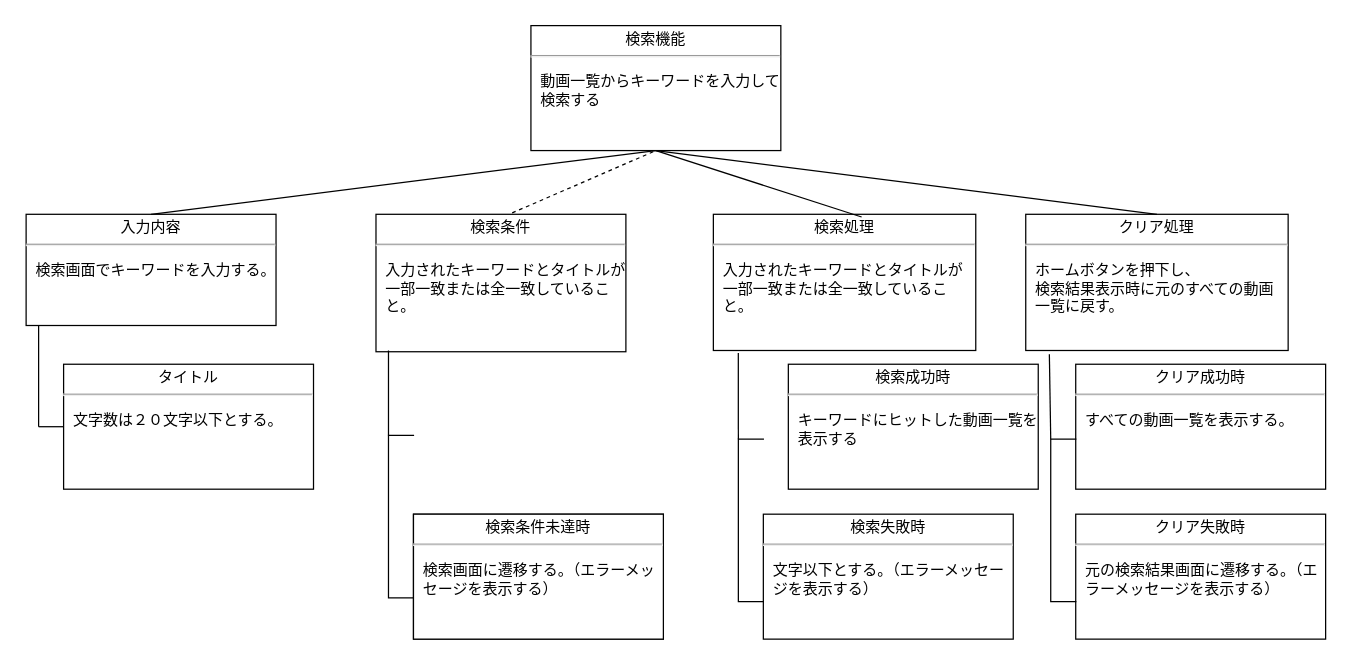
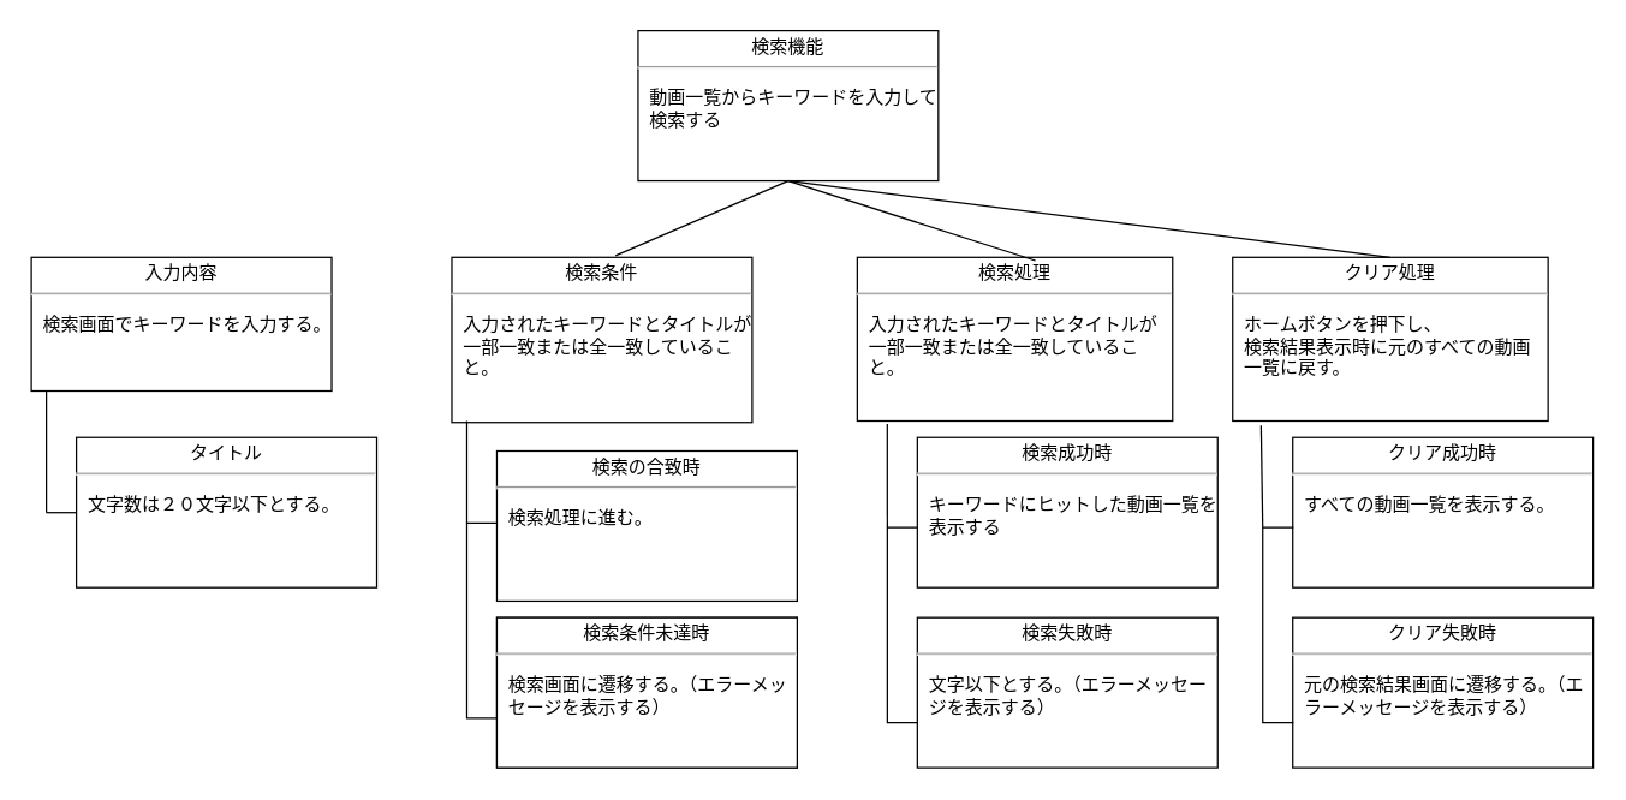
  <mxCell id="0" />
  <mxCell id="1" parent="0" />
  <mxCell id="2" value="&lt;p style=&quot;margin: 0px ; margin-top: 4px ; text-align: center&quot;&gt;検索機能&lt;/p&gt;&lt;hr&gt;&lt;p&gt;&lt;/p&gt;&lt;p style=&quot;margin: 0px ; margin-left: 8px ; text-align: left&quot;&gt;&lt;span&gt;動画一覧からキーワードを入力して検索する&lt;/span&gt;&lt;br&gt;&lt;/p&gt;&lt;p style=&quot;margin: 0px ; margin-left: 8px ; text-align: left&quot;&gt;&lt;br&gt;&lt;/p&gt;" style="shape=rect;overflow=fill;html=1;whiteSpace=wrap;align=center;" parent="1" vertex="1"><mxGeometry x="424" y="20" width="200" height="100" as="geometry" /></mxCell>
- <mxCell id="3" value="&lt;p style=&quot;margin: 0px ; margin-top: 4px ; text-align: center&quot;&gt;検索成功時&lt;/p&gt;&lt;hr&gt;&lt;p&gt;&lt;/p&gt;&lt;p style=&quot;margin: 0px ; margin-left: 8px ; text-align: left&quot;&gt;キーワードにヒットした動画一覧を表示する&lt;/p&gt;" style="shape=rect;overflow=fill;html=1;whiteSpace=wrap;align=center;" parent="1" vertex="1"><mxGeometry x="630" y="291" width="200" height="100" as="geometry" /></mxCell>
+ <mxCell id="3" value="&lt;p style=&quot;margin: 0px ; margin-top: 4px ; text-align: center&quot;&gt;検索成功時&lt;/p&gt;&lt;hr&gt;&lt;p&gt;&lt;/p&gt;&lt;p style=&quot;margin: 0px ; margin-left: 8px ; text-align: left&quot;&gt;キーワードにヒットした動画一覧を表示する&lt;/p&gt;" style="shape=rect;overflow=fill;html=1;whiteSpace=wrap;align=center;" parent="1" vertex="1"><mxGeometry x="610" y="291" width="200" height="100" as="geometry" /></mxCell>
  <mxCell id="4" value="&lt;p style=&quot;margin: 0px ; margin-top: 4px ; text-align: center&quot;&gt;検索処理&lt;/p&gt;&lt;hr&gt;&lt;p&gt;&lt;/p&gt;&lt;p style=&quot;margin: 0px ; margin-left: 8px ; text-align: left&quot;&gt;入力されたキーワードとタイトルが一部一致または全一致していること。&lt;br&gt;&lt;/p&gt;&lt;p style=&quot;margin: 0px ; margin-left: 8px ; text-align: left&quot;&gt;&lt;br&gt;&lt;/p&gt;" style="shape=rect;overflow=fill;html=1;whiteSpace=wrap;align=center;" parent="1" vertex="1"><mxGeometry x="570" y="171" width="210" height="109" as="geometry" /></mxCell>
  <mxCell id="5" value="&lt;p style=&quot;margin: 0px ; margin-top: 4px ; text-align: center&quot;&gt;ログイン条件未達時&lt;/p&gt;&lt;hr&gt;&lt;p&gt;&lt;/p&gt;&lt;p style=&quot;margin: 0px ; margin-left: 8px ; text-align: left&quot;&gt;ログイン登録画面に移動する。（エラーメッセージを表示する）&lt;/p&gt;" style="shape=rect;overflow=fill;html=1;whiteSpace=wrap;align=center;" parent="1" vertex="1"><mxGeometry x="330" y="411" width="200" height="100" as="geometry" /></mxCell>
  <mxCell id="6" value="&lt;p style=&quot;margin: 0px ; margin-top: 4px ; text-align: center&quot;&gt;検索条件&lt;/p&gt;&lt;hr&gt;&lt;p&gt;&lt;/p&gt;&lt;p style=&quot;margin: 0px ; margin-left: 8px ; text-align: left&quot;&gt;入力されたキーワードとタイトルが一部一致または全一致していること。&lt;/p&gt;" style="shape=rect;overflow=fill;html=1;whiteSpace=wrap;align=center;" parent="1" vertex="1"><mxGeometry x="300" y="171" width="200" height="110" as="geometry" /></mxCell>
  <mxCell id="7" value="&lt;p style=&quot;margin: 0px ; margin-top: 4px ; text-align: center&quot;&gt;入力内容&lt;/p&gt;&lt;hr&gt;&lt;p&gt;&lt;/p&gt;&lt;p style=&quot;margin: 0px ; margin-left: 8px ; text-align: left&quot;&gt;&lt;span&gt;検索画面でキーワードを入力する。&lt;/span&gt;&lt;br&gt;&lt;/p&gt;" style="shape=rect;overflow=fill;html=1;whiteSpace=wrap;align=center;" parent="1" vertex="1"><mxGeometry x="20" y="171" width="200" height="89" as="geometry" /></mxCell>
  <mxCell id="8" value="&lt;p style=&quot;margin: 0px ; margin-top: 4px ; text-align: center&quot;&gt;タイトル&lt;/p&gt;&lt;hr&gt;&lt;p&gt;&lt;/p&gt;&lt;p style=&quot;margin: 0px ; margin-left: 8px ; text-align: left&quot;&gt;文字数は２０文字以下とする。&lt;/p&gt;" style="shape=rect;overflow=fill;html=1;whiteSpace=wrap;align=center;" parent="1" vertex="1"><mxGeometry x="50" y="291" width="200" height="100" as="geometry" /></mxCell>
+ <mxCell id="9" value="&lt;p style=&quot;margin: 0px ; margin-top: 4px ; text-align: center&quot;&gt;検索の合致時&lt;/p&gt;&lt;hr&gt;&lt;p&gt;&lt;/p&gt;&lt;p style=&quot;margin: 0px ; margin-left: 8px ; text-align: left&quot;&gt;検索&lt;span&gt;処理に進む。&lt;/span&gt;&lt;/p&gt;" style="shape=rect;overflow=fill;html=1;whiteSpace=wrap;align=center;" parent="1" vertex="1"><mxGeometry x="330" y="300" width="200" height="100" as="geometry" /></mxCell>
  <mxCell id="10" value="&lt;p style=&quot;margin: 0px ; margin-top: 4px ; text-align: center&quot;&gt;検索失敗時&lt;/p&gt;&lt;hr&gt;&lt;p&gt;&lt;/p&gt;&lt;p style=&quot;margin: 0px ; margin-left: 8px ; text-align: left&quot;&gt;文字以下とする。（エラーメッセージを表示する）&lt;/p&gt;" style="shape=rect;overflow=fill;html=1;whiteSpace=wrap;align=center;" parent="1" vertex="1"><mxGeometry x="610" y="411" width="200" height="100" as="geometry" /></mxCell>
- <mxCell id="11" value="" style="endArrow=none;html=1;entryX=0.5;entryY=1;entryDx=0;entryDy=0;exitX=0.5;exitY=0;exitDx=0;exitDy=0;" parent="1" source="7" target="2" edge="1"><mxGeometry width="50" height="50" relative="1" as="geometry"><mxPoint x="460" y="341" as="sourcePoint" /><mxPoint x="510" y="291" as="targetPoint" /></mxGeometry></mxCell>
  <mxCell id="12" value="" style="endArrow=none;html=1;exitX=0.565;exitY=0.02;exitDx=0;exitDy=0;exitPerimeter=0;entryX=0.5;entryY=1;entryDx=0;entryDy=0;" parent="1" source="4" target="2" edge="1"><mxGeometry width="50" height="50" relative="1" as="geometry"><mxPoint x="460" y="341" as="sourcePoint" /><mxPoint x="430" y="131" as="targetPoint" /></mxGeometry></mxCell>
- <mxCell id="13" value="" style="endArrow=none;html=1;entryX=0.5;entryY=1;entryDx=0;entryDy=0;exitX=0.545;exitY=-0.01;exitDx=0;exitDy=0;exitPerimeter=0;dashed=1;" parent="1" source="6" target="2" edge="1"><mxGeometry width="50" height="50" relative="1" as="geometry"><mxPoint x="460" y="341" as="sourcePoint" /><mxPoint x="510" y="291" as="targetPoint" /></mxGeometry></mxCell>
+ <mxCell id="13" value="" style="endArrow=none;html=1;entryX=0.5;entryY=1;entryDx=0;entryDy=0;exitX=0.545;exitY=-0.01;exitDx=0;exitDy=0;exitPerimeter=0;" parent="1" source="6" target="2" edge="1"><mxGeometry width="50" height="50" relative="1" as="geometry"><mxPoint x="460" y="341" as="sourcePoint" /><mxPoint x="510" y="291" as="targetPoint" /></mxGeometry></mxCell>
  <mxCell id="14" value="" style="shape=partialRectangle;whiteSpace=wrap;html=1;bottom=1;right=1;left=1;top=0;fillColor=none;routingCenterX=-0.5;direction=south;" parent="1" vertex="1"><mxGeometry x="590" y="351" width="20" height="130" as="geometry" /></mxCell>
  <mxCell id="15" value="" style="endArrow=none;html=1;exitX=0;exitY=1;exitDx=0;exitDy=0;entryX=0.095;entryY=1.018;entryDx=0;entryDy=0;entryPerimeter=0;" parent="1" source="14" target="4" edge="1"><mxGeometry width="50" height="50" relative="1" as="geometry"><mxPoint x="590" y="341" as="sourcePoint" /><mxPoint x="590" y="290" as="targetPoint" /></mxGeometry></mxCell>
  <mxCell id="16" value="" style="shape=partialRectangle;whiteSpace=wrap;html=1;bottom=1;right=1;left=1;top=0;fillColor=none;routingCenterX=-0.5;direction=south;" parent="1" vertex="1"><mxGeometry x="310" y="348" width="20" height="130" as="geometry" /></mxCell>
  <mxCell id="17" value="" style="endArrow=none;html=1;exitX=0;exitY=1;exitDx=0;exitDy=0;" parent="1" source="16" edge="1"><mxGeometry width="50" height="50" relative="1" as="geometry"><mxPoint x="310" y="338" as="sourcePoint" /><mxPoint x="310" y="280" as="targetPoint" /></mxGeometry></mxCell>
  <mxCell id="18" value="" style="endArrow=none;html=1;exitX=0;exitY=1;exitDx=0;exitDy=0;entryX=0.05;entryY=1;entryDx=0;entryDy=0;entryPerimeter=0;" parent="1" target="7" edge="1"><mxGeometry width="50" height="50" relative="1" as="geometry"><mxPoint x="30" y="341" as="sourcePoint" /><mxPoint x="30" y="281" as="targetPoint" /></mxGeometry></mxCell>
  <mxCell id="19" value="&lt;p style=&quot;margin: 0px ; margin-top: 4px ; text-align: center&quot;&gt;検索条件未達時&lt;/p&gt;&lt;hr&gt;&lt;p&gt;&lt;/p&gt;&lt;p style=&quot;margin: 0px ; margin-left: 8px ; text-align: left&quot;&gt;検索画面に遷移する。（エラーメッセージを表示する）&lt;/p&gt;" style="shape=rect;overflow=fill;html=1;whiteSpace=wrap;align=center;" parent="1" vertex="1"><mxGeometry x="330" y="411" width="200" height="100" as="geometry" /></mxCell>
  <mxCell id="20" value="&lt;p style=&quot;margin: 0px ; margin-top: 4px ; text-align: center&quot;&gt;クリア成功時&lt;/p&gt;&lt;hr&gt;&lt;p&gt;&lt;/p&gt;&lt;p style=&quot;margin: 0px ; margin-left: 8px ; text-align: left&quot;&gt;すべての動画一覧を表示する。&lt;/p&gt;" style="shape=rect;overflow=fill;html=1;whiteSpace=wrap;align=center;" parent="1" vertex="1"><mxGeometry x="860" y="291" width="200" height="100" as="geometry" /></mxCell>
  <mxCell id="21" value="&lt;p style=&quot;margin: 0px ; margin-top: 4px ; text-align: center&quot;&gt;クリア処理&lt;/p&gt;&lt;hr&gt;&lt;p&gt;&lt;/p&gt;&lt;p style=&quot;margin: 0px ; margin-left: 8px ; text-align: left&quot;&gt;ホームボタンを押下し、&lt;/p&gt;&lt;p style=&quot;margin: 0px ; margin-left: 8px ; text-align: left&quot;&gt;検索結果表示時に元のすべての動画一覧に戻す。&lt;/p&gt;" style="shape=rect;overflow=fill;html=1;whiteSpace=wrap;align=center;" parent="1" vertex="1"><mxGeometry x="820" y="171" width="210" height="109" as="geometry" /></mxCell>
  <mxCell id="22" value="&lt;p style=&quot;margin: 0px ; margin-top: 4px ; text-align: center&quot;&gt;クリア失敗時&lt;/p&gt;&lt;hr&gt;&lt;p&gt;&lt;/p&gt;&lt;p style=&quot;margin: 0px ; margin-left: 8px ; text-align: left&quot;&gt;元の検索結果画面に遷移する。（エラーメッセージを表示する）&lt;/p&gt;" style="shape=rect;overflow=fill;html=1;whiteSpace=wrap;align=center;" parent="1" vertex="1"><mxGeometry x="860" y="411" width="200" height="100" as="geometry" /></mxCell>
  <mxCell id="23" value="" style="shape=partialRectangle;whiteSpace=wrap;html=1;bottom=1;right=1;left=1;top=0;fillColor=none;routingCenterX=-0.5;direction=south;" parent="1" vertex="1"><mxGeometry x="840" y="351" width="20" height="130" as="geometry" /></mxCell>
  <mxCell id="24" value="" style="endArrow=none;html=1;exitX=0.5;exitY=1;exitDx=0;exitDy=0;entryX=0.5;entryY=0;entryDx=0;entryDy=0;" parent="1" source="2" target="21" edge="1"><mxGeometry width="50" height="50" relative="1" as="geometry"><mxPoint x="670" y="150" as="sourcePoint" /><mxPoint x="720" y="100" as="targetPoint" /></mxGeometry></mxCell>
  <mxCell id="25" value="" style="endArrow=none;html=1;entryX=0.09;entryY=1.028;entryDx=0;entryDy=0;entryPerimeter=0;" parent="1" target="21" edge="1"><mxGeometry width="50" height="50" relative="1" as="geometry"><mxPoint x="840" y="351" as="sourcePoint" /><mxPoint x="850" y="310" as="targetPoint" /></mxGeometry></mxCell>
  <mxCell id="26" value="" style="endArrow=none;html=1;exitX=0;exitY=0.5;exitDx=0;exitDy=0;exitPerimeter=0;" parent="1" source="8" edge="1"><mxGeometry width="50" height="50" relative="1" as="geometry"><mxPoint x="40" y="351" as="sourcePoint" /><mxPoint x="30" y="341" as="targetPoint" /></mxGeometry></mxCell>
